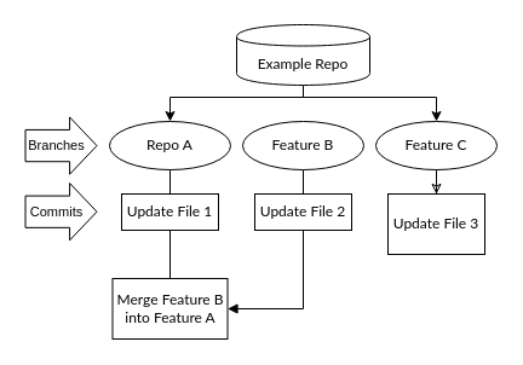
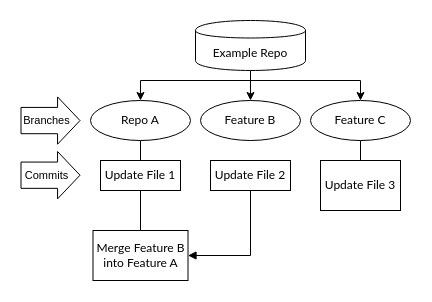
  <mxCell id="0" />
  <mxCell id="1" parent="0" />
  <mxCell id="2" style="edgeStyle=orthogonalEdgeStyle;rounded=0;orthogonalLoop=1;jettySize=auto;html=1;entryX=0.5;entryY=0;entryDx=0;entryDy=0;fontFamily=Lato;" parent="1" source="5" target="7" edge="1"><mxGeometry relative="1" as="geometry"><Array as="points"><mxPoint x="250" y="80" /><mxPoint x="140" y="80" /></Array></mxGeometry></mxCell>
+ <mxCell id="3" style="edgeStyle=orthogonalEdgeStyle;rounded=0;orthogonalLoop=1;jettySize=auto;html=1;fontFamily=Lato;" parent="1" source="5" target="9" edge="1"><mxGeometry relative="1" as="geometry" /></mxCell>
  <mxCell id="4" style="edgeStyle=orthogonalEdgeStyle;rounded=0;orthogonalLoop=1;jettySize=auto;html=1;entryX=0.5;entryY=0;entryDx=0;entryDy=0;fontFamily=Lato;" parent="1" source="5" target="11" edge="1"><mxGeometry relative="1" as="geometry"><Array as="points"><mxPoint x="250" y="80" /><mxPoint x="360" y="80" /></Array></mxGeometry></mxCell>
  <mxCell id="5" value="Example Repo" style="shape=cylinder;whiteSpace=wrap;html=1;boundedLbl=1;backgroundOutline=1;fontFamily=Lato;" parent="1" vertex="1"><mxGeometry x="195" y="20" width="110" height="50" as="geometry" /></mxCell>
  <mxCell id="6" style="edgeStyle=orthogonalEdgeStyle;rounded=0;orthogonalLoop=1;jettySize=auto;html=1;fontFamily=Lato;endArrow=none;endFill=0;" parent="1" source="7" target="13" edge="1"><mxGeometry relative="1" as="geometry" /></mxCell>
  <mxCell id="7" value="Repo A" style="ellipse;whiteSpace=wrap;html=1;fontFamily=Lato;" parent="1" vertex="1"><mxGeometry x="90" y="100" width="100" height="40" as="geometry" /></mxCell>
- <mxCell id="8" style="edgeStyle=orthogonalEdgeStyle;rounded=0;orthogonalLoop=1;jettySize=auto;html=1;entryX=0.5;entryY=0;entryDx=0;entryDy=0;fontFamily=Lato;endArrow=none;endFill=0;" parent="1" source="9" target="15" edge="1"><mxGeometry relative="1" as="geometry" /></mxCell>
  <mxCell id="9" value="Feature B" style="ellipse;whiteSpace=wrap;html=1;fontFamily=Lato;" parent="1" vertex="1"><mxGeometry x="200" y="100" width="100" height="40" as="geometry" /></mxCell>
- <mxCell id="10" style="edgeStyle=orthogonalEdgeStyle;rounded=0;orthogonalLoop=1;jettySize=auto;html=1;fontFamily=Lato;endArrow=classic;endFill=0;" parent="1" source="11" target="16" edge="1"><mxGeometry relative="1" as="geometry" /></mxCell>
+ <mxCell id="10" style="edgeStyle=orthogonalEdgeStyle;rounded=0;orthogonalLoop=1;jettySize=auto;html=1;fontFamily=Lato;endArrow=none;endFill=0;" parent="1" source="11" target="16" edge="1"><mxGeometry relative="1" as="geometry" /></mxCell>
  <mxCell id="11" value="Feature C" style="ellipse;whiteSpace=wrap;html=1;fontFamily=Lato;" parent="1" vertex="1"><mxGeometry x="310" y="100" width="100" height="40" as="geometry" /></mxCell>
  <mxCell id="12" style="edgeStyle=orthogonalEdgeStyle;rounded=0;orthogonalLoop=1;jettySize=auto;html=1;endArrow=none;endFill=0;" parent="1" source="13" target="21" edge="1"><mxGeometry relative="1" as="geometry" /></mxCell>
  <mxCell id="13" value="Update File 1" style="rounded=0;whiteSpace=wrap;html=1;fontFamily=Lato;" parent="1" vertex="1"><mxGeometry x="100" y="160" width="80" height="30" as="geometry" /></mxCell>
  <mxCell id="14" style="edgeStyle=orthogonalEdgeStyle;rounded=0;orthogonalLoop=1;jettySize=auto;html=1;endArrow=block;endFill=1;entryX=1;entryY=0.5;entryDx=0;entryDy=0;" parent="1" source="15" target="21" edge="1"><mxGeometry relative="1" as="geometry"><mxPoint x="140" y="210" as="targetPoint" /><Array as="points"><mxPoint x="250" y="255" /></Array></mxGeometry></mxCell>
  <mxCell id="15" value="Update File 2" style="rounded=0;whiteSpace=wrap;html=1;fontFamily=Lato;" parent="1" vertex="1"><mxGeometry x="210" y="160" width="80" height="30" as="geometry" /></mxCell>
  <mxCell id="16" value="Update File 3" style="rounded=0;whiteSpace=wrap;html=1;fontFamily=Lato;" parent="1" vertex="1"><mxGeometry x="320" y="160" width="80" height="50" as="geometry" /></mxCell>
  <mxCell id="17" value="" style="shape=flexArrow;endArrow=classic;html=1;width=26.286;endSize=7.143;" parent="1" edge="1"><mxGeometry width="50" height="50" relative="1" as="geometry"><mxPoint x="20" y="174.71" as="sourcePoint" /><mxPoint x="80" y="174.71" as="targetPoint" /></mxGeometry></mxCell>
  <mxCell id="18" value="Commits" style="edgeLabel;html=1;align=center;verticalAlign=middle;resizable=0;points=[];" parent="17" vertex="1" connectable="0"><mxGeometry x="0.248" y="-2" relative="1" as="geometry"><mxPoint x="-11.14" y="-2.71" as="offset" /></mxGeometry></mxCell>
  <mxCell id="19" value="" style="shape=flexArrow;endArrow=classic;html=1;width=26.286;endSize=7.143;" parent="1" edge="1"><mxGeometry width="50" height="50" relative="1" as="geometry"><mxPoint x="20" y="120.07" as="sourcePoint" /><mxPoint x="80" y="120.07" as="targetPoint" /></mxGeometry></mxCell>
  <mxCell id="20" value="Branches" style="edgeLabel;html=1;align=center;verticalAlign=middle;resizable=0;points=[];" parent="19" vertex="1" connectable="0"><mxGeometry x="0.248" y="-2" relative="1" as="geometry"><mxPoint x="-11.14" y="-2.71" as="offset" /></mxGeometry></mxCell>
  <mxCell id="21" value="Merge Feature B into Feature A" style="rounded=0;whiteSpace=wrap;html=1;fontFamily=Lato;" parent="1" vertex="1"><mxGeometry x="92.5" y="230" width="95" height="50" as="geometry" /></mxCell>
